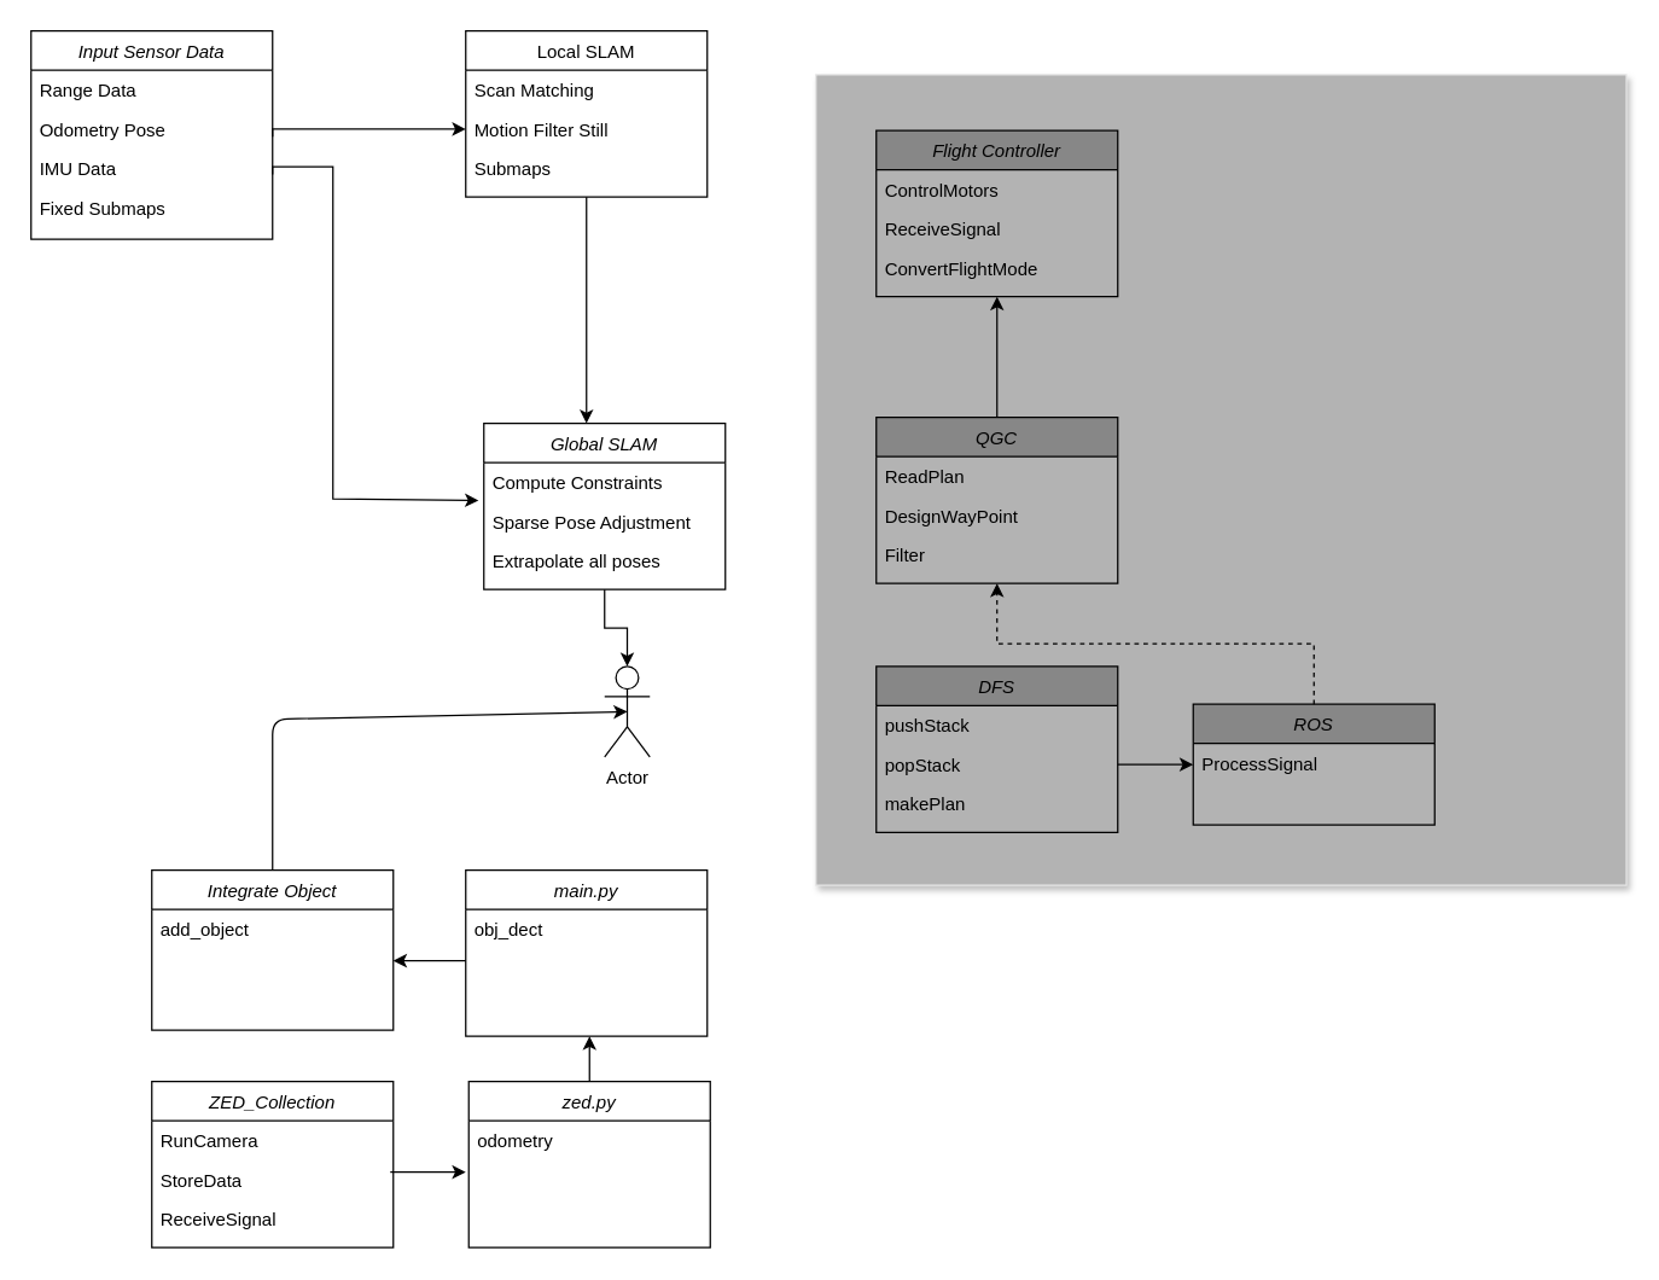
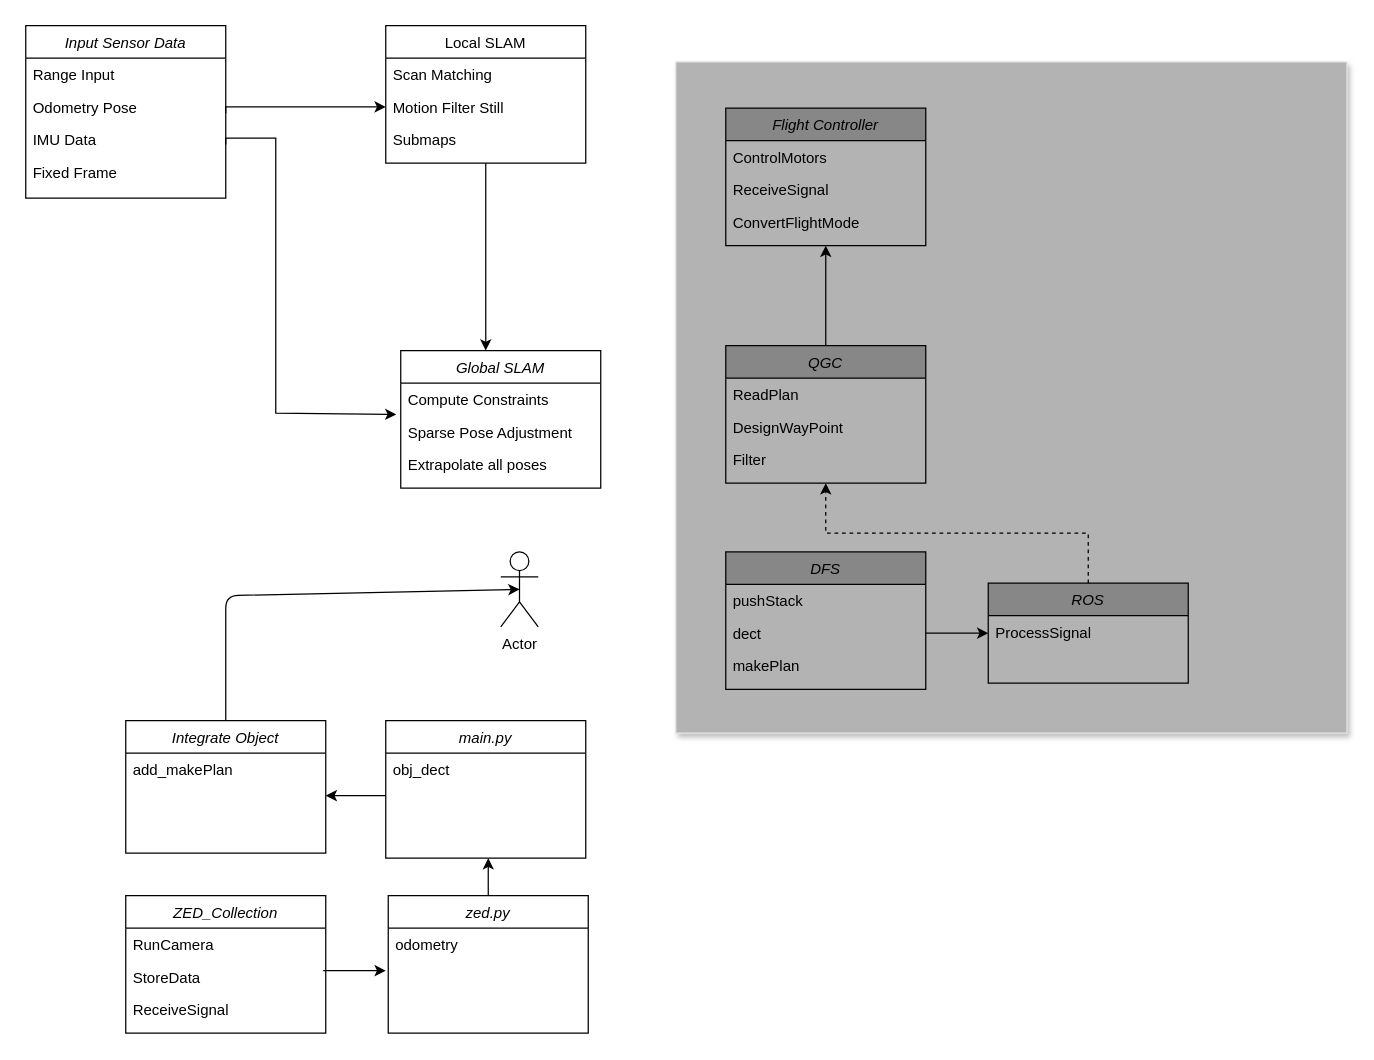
  <mxCell id="0" />
  <mxCell id="1" parent="0" />
  <mxCell id="2" value="" style="whiteSpace=wrap;html=1;aspect=fixed;shadow=1;strokeColor=#E6E6E6;fillColor=#B3B3B3;" parent="1" vertex="1"><mxGeometry x="540" y="49" width="537" height="537" as="geometry" /></mxCell>
  <mxCell id="3" value="Input Sensor Data" style="swimlane;fontStyle=2;align=center;verticalAlign=top;childLayout=stackLayout;horizontal=1;startSize=26;horizontalStack=0;resizeParent=1;resizeLast=0;collapsible=1;marginBottom=0;rounded=0;shadow=0;strokeWidth=1;" parent="1" vertex="1"><mxGeometry x="20" y="20" width="160" height="138" as="geometry"><mxRectangle x="230" y="140" width="160" height="26" as="alternateBounds" /></mxGeometry></mxCell>
- <mxCell id="4" value="Range Data" style="text;align=left;verticalAlign=top;spacingLeft=4;spacingRight=4;overflow=hidden;rotatable=0;points=[[0,0.5],[1,0.5]];portConstraint=eastwest;" parent="3" vertex="1"><mxGeometry y="26" width="160" height="26" as="geometry" /></mxCell>
+ <mxCell id="4" value="Range Input" style="text;align=left;verticalAlign=top;spacingLeft=4;spacingRight=4;overflow=hidden;rotatable=0;points=[[0,0.5],[1,0.5]];portConstraint=eastwest;" parent="3" vertex="1"><mxGeometry y="26" width="160" height="26" as="geometry" /></mxCell>
  <mxCell id="5" value="Odometry Pose" style="text;align=left;verticalAlign=top;spacingLeft=4;spacingRight=4;overflow=hidden;rotatable=0;points=[[0,0.5],[1,0.5]];portConstraint=eastwest;rounded=0;shadow=0;html=0;" parent="3" vertex="1"><mxGeometry y="52" width="160" height="26" as="geometry" /></mxCell>
  <mxCell id="6" value="IMU Data" style="text;align=left;verticalAlign=top;spacingLeft=4;spacingRight=4;overflow=hidden;rotatable=0;points=[[0,0.5],[1,0.5]];portConstraint=eastwest;rounded=0;shadow=0;html=0;" parent="3" vertex="1"><mxGeometry y="78" width="160" height="26" as="geometry" /></mxCell>
- <mxCell id="7" value="Fixed Submaps" style="text;align=left;verticalAlign=top;spacingLeft=4;spacingRight=4;overflow=hidden;rotatable=0;points=[[0,0.5],[1,0.5]];portConstraint=eastwest;rounded=0;shadow=0;html=0;" parent="3" vertex="1"><mxGeometry y="104" width="160" height="26" as="geometry" /></mxCell>
+ <mxCell id="7" value="Fixed Frame" style="text;align=left;verticalAlign=top;spacingLeft=4;spacingRight=4;overflow=hidden;rotatable=0;points=[[0,0.5],[1,0.5]];portConstraint=eastwest;rounded=0;shadow=0;html=0;" parent="3" vertex="1"><mxGeometry y="104" width="160" height="26" as="geometry" /></mxCell>
  <mxCell id="8" value="Local SLAM" style="swimlane;fontStyle=0;align=center;verticalAlign=top;childLayout=stackLayout;horizontal=1;startSize=26;horizontalStack=0;resizeParent=1;resizeLast=0;collapsible=1;marginBottom=0;rounded=0;shadow=0;strokeWidth=1;" parent="1" vertex="1"><mxGeometry x="308" y="20" width="160" height="110" as="geometry"><mxRectangle x="550" y="140" width="160" height="26" as="alternateBounds" /></mxGeometry></mxCell>
  <mxCell id="9" value="Scan Matching" style="text;align=left;verticalAlign=top;spacingLeft=4;spacingRight=4;overflow=hidden;rotatable=0;points=[[0,0.5],[1,0.5]];portConstraint=eastwest;" parent="8" vertex="1"><mxGeometry y="26" width="160" height="26" as="geometry" /></mxCell>
  <mxCell id="10" value="Motion Filter Still" style="text;align=left;verticalAlign=top;spacingLeft=4;spacingRight=4;overflow=hidden;rotatable=0;points=[[0,0.5],[1,0.5]];portConstraint=eastwest;rounded=0;shadow=0;html=0;" parent="8" vertex="1"><mxGeometry y="52" width="160" height="26" as="geometry" /></mxCell>
  <mxCell id="11" value="Submaps" style="text;align=left;verticalAlign=top;spacingLeft=4;spacingRight=4;overflow=hidden;rotatable=0;points=[[0,0.5],[1,0.5]];portConstraint=eastwest;rounded=0;shadow=0;html=0;" parent="8" vertex="1"><mxGeometry y="78" width="160" height="26" as="geometry" /></mxCell>
  <mxCell id="12" value="" style="edgeStyle=orthogonalEdgeStyle;rounded=0;orthogonalLoop=1;jettySize=auto;html=1;exitX=1;exitY=0.75;exitDx=0;exitDy=0;entryX=0;entryY=0.5;entryDx=0;entryDy=0;" parent="1" target="10" edge="1"><mxGeometry relative="1" as="geometry"><mxPoint x="180" y="90" as="sourcePoint" /><mxPoint x="270" y="85" as="targetPoint" /><Array as="points"><mxPoint x="180" y="85" /></Array></mxGeometry></mxCell>
  <mxCell id="13" value="" style="edgeStyle=orthogonalEdgeStyle;rounded=0;orthogonalLoop=1;jettySize=auto;html=1;exitX=0.5;exitY=1;exitDx=0;exitDy=0;" parent="1" source="8" edge="1"><mxGeometry relative="1" as="geometry"><mxPoint x="380" y="185" as="sourcePoint" /><mxPoint x="388" y="280" as="targetPoint" /><Array as="points"><mxPoint x="388" y="180" /></Array></mxGeometry></mxCell>
  <mxCell id="14" value="Global SLAM" style="swimlane;fontStyle=2;align=center;verticalAlign=top;childLayout=stackLayout;horizontal=1;startSize=26;horizontalStack=0;resizeParent=1;resizeLast=0;collapsible=1;marginBottom=0;rounded=0;shadow=0;strokeWidth=1;" parent="1" vertex="1"><mxGeometry x="320" y="280" width="160" height="110" as="geometry"><mxRectangle x="230" y="140" width="160" height="26" as="alternateBounds" /></mxGeometry></mxCell>
  <mxCell id="15" value="Compute Constraints" style="text;align=left;verticalAlign=top;spacingLeft=4;spacingRight=4;overflow=hidden;rotatable=0;points=[[0,0.5],[1,0.5]];portConstraint=eastwest;" parent="14" vertex="1"><mxGeometry y="26" width="160" height="26" as="geometry" /></mxCell>
  <mxCell id="16" value="Sparse Pose Adjustment" style="text;align=left;verticalAlign=top;spacingLeft=4;spacingRight=4;overflow=hidden;rotatable=0;points=[[0,0.5],[1,0.5]];portConstraint=eastwest;rounded=0;shadow=0;html=0;" parent="14" vertex="1"><mxGeometry y="52" width="160" height="26" as="geometry" /></mxCell>
  <mxCell id="17" value="Extrapolate all poses" style="text;align=left;verticalAlign=top;spacingLeft=4;spacingRight=4;overflow=hidden;rotatable=0;points=[[0,0.5],[1,0.5]];portConstraint=eastwest;rounded=0;shadow=0;html=0;" parent="14" vertex="1"><mxGeometry y="78" width="160" height="26" as="geometry" /></mxCell>
  <mxCell id="18" value="" style="edgeStyle=orthogonalEdgeStyle;rounded=0;orthogonalLoop=1;jettySize=auto;html=1;exitX=1;exitY=0.75;exitDx=0;exitDy=0;entryX=-0.022;entryY=0.962;entryDx=0;entryDy=0;entryPerimeter=0;" parent="1" target="15" edge="1"><mxGeometry relative="1" as="geometry"><mxPoint x="180" y="115" as="sourcePoint" /><mxPoint x="290" y="330" as="targetPoint" /><Array as="points"><mxPoint x="180" y="110" /><mxPoint x="220" y="110" /><mxPoint x="220" y="330" /></Array></mxGeometry></mxCell>
- <mxCell id="19" value="" style="edgeStyle=orthogonalEdgeStyle;rounded=0;orthogonalLoop=1;jettySize=auto;html=1;exitX=0.5;exitY=1;exitDx=0;exitDy=0;entryX=0.5;entryY=0;entryDx=0;entryDy=0;entryPerimeter=0;" parent="1" source="14" target="47" edge="1"><mxGeometry relative="1" as="geometry"><mxPoint x="120" y="370" as="sourcePoint" /><mxPoint x="400" y="416" as="targetPoint" /><Array as="points" /></mxGeometry></mxCell>
  <mxCell id="20" value="Integrate Object" style="swimlane;fontStyle=2;align=center;verticalAlign=top;childLayout=stackLayout;horizontal=1;startSize=26;horizontalStack=0;resizeParent=1;resizeLast=0;collapsible=1;marginBottom=0;rounded=0;shadow=0;strokeWidth=1;" parent="1" vertex="1"><mxGeometry x="100" y="576" width="160" height="106" as="geometry"><mxRectangle x="230" y="140" width="160" height="26" as="alternateBounds" /></mxGeometry></mxCell>
- <mxCell id="21" value="add_object" style="text;align=left;verticalAlign=top;spacingLeft=4;spacingRight=4;overflow=hidden;rotatable=0;points=[[0,0.5],[1,0.5]];portConstraint=eastwest;" parent="20" vertex="1"><mxGeometry y="26" width="160" height="26" as="geometry" /></mxCell>
+ <mxCell id="21" value="add_makePlan" style="text;align=left;verticalAlign=top;spacingLeft=4;spacingRight=4;overflow=hidden;rotatable=0;points=[[0,0.5],[1,0.5]];portConstraint=eastwest;" parent="20" vertex="1"><mxGeometry y="26" width="160" height="26" as="geometry" /></mxCell>
  <mxCell id="22" value="DFS" style="swimlane;fontStyle=2;align=center;verticalAlign=top;childLayout=stackLayout;horizontal=1;startSize=26;horizontalStack=0;resizeParent=1;resizeLast=0;collapsible=1;marginBottom=0;rounded=0;shadow=0;strokeWidth=1;fillColor=#878787;" parent="1" vertex="1"><mxGeometry x="580" y="441" width="160" height="110" as="geometry"><mxRectangle x="230" y="140" width="160" height="26" as="alternateBounds" /></mxGeometry></mxCell>
  <mxCell id="23" value="pushStack" style="text;align=left;verticalAlign=top;spacingLeft=4;spacingRight=4;overflow=hidden;rotatable=0;points=[[0,0.5],[1,0.5]];portConstraint=eastwest;" parent="22" vertex="1"><mxGeometry y="26" width="160" height="26" as="geometry" /></mxCell>
- <mxCell id="24" value="popStack" style="text;align=left;verticalAlign=top;spacingLeft=4;spacingRight=4;overflow=hidden;rotatable=0;points=[[0,0.5],[1,0.5]];portConstraint=eastwest;rounded=0;shadow=0;html=0;" parent="22" vertex="1"><mxGeometry y="52" width="160" height="26" as="geometry" /></mxCell>
+ <mxCell id="24" value="dect" style="text;align=left;verticalAlign=top;spacingLeft=4;spacingRight=4;overflow=hidden;rotatable=0;points=[[0,0.5],[1,0.5]];portConstraint=eastwest;rounded=0;shadow=0;html=0;" parent="22" vertex="1"><mxGeometry y="52" width="160" height="26" as="geometry" /></mxCell>
  <mxCell id="25" value="makePlan" style="text;align=left;verticalAlign=top;spacingLeft=4;spacingRight=4;overflow=hidden;rotatable=0;points=[[0,0.5],[1,0.5]];portConstraint=eastwest;rounded=0;shadow=0;html=0;" parent="22" vertex="1"><mxGeometry y="78" width="160" height="26" as="geometry" /></mxCell>
  <mxCell id="26" value="ROS" style="swimlane;fontStyle=2;align=center;verticalAlign=top;childLayout=stackLayout;horizontal=1;startSize=26;horizontalStack=0;resizeParent=1;resizeLast=0;collapsible=1;marginBottom=0;rounded=0;shadow=0;strokeWidth=1;fillColor=#878787;" parent="1" vertex="1"><mxGeometry x="790" y="466" width="160" height="80" as="geometry"><mxRectangle x="230" y="140" width="160" height="26" as="alternateBounds" /></mxGeometry></mxCell>
  <mxCell id="27" value="ProcessSignal" style="text;align=left;verticalAlign=top;spacingLeft=4;spacingRight=4;overflow=hidden;rotatable=0;points=[[0,0.5],[1,0.5]];portConstraint=eastwest;" parent="26" vertex="1"><mxGeometry y="26" width="160" height="26" as="geometry" /></mxCell>
  <mxCell id="28" value="" style="edgeStyle=orthogonalEdgeStyle;rounded=0;orthogonalLoop=1;jettySize=auto;html=1;exitX=1;exitY=0.5;exitDx=0;exitDy=0;entryX=0;entryY=0.5;entryDx=0;entryDy=0;" parent="1" source="24" edge="1"><mxGeometry relative="1" as="geometry"><mxPoint x="637.5" y="301" as="sourcePoint" /><mxPoint x="790" y="506" as="targetPoint" /><Array as="points"><mxPoint x="740" y="506" /><mxPoint x="740" y="506" /></Array></mxGeometry></mxCell>
  <mxCell id="29" value="Flight Controller" style="swimlane;fontStyle=2;align=center;verticalAlign=top;childLayout=stackLayout;horizontal=1;startSize=26;horizontalStack=0;resizeParent=1;resizeLast=0;collapsible=1;marginBottom=0;rounded=0;shadow=0;strokeWidth=1;fillColor=#878787;" parent="1" vertex="1"><mxGeometry x="580" y="86" width="160" height="110" as="geometry"><mxRectangle x="230" y="140" width="160" height="26" as="alternateBounds" /></mxGeometry></mxCell>
  <mxCell id="30" value="ControlMotors" style="text;align=left;verticalAlign=top;spacingLeft=4;spacingRight=4;overflow=hidden;rotatable=0;points=[[0,0.5],[1,0.5]];portConstraint=eastwest;" parent="29" vertex="1"><mxGeometry y="26" width="160" height="26" as="geometry" /></mxCell>
  <mxCell id="31" value="ReceiveSignal" style="text;align=left;verticalAlign=top;spacingLeft=4;spacingRight=4;overflow=hidden;rotatable=0;points=[[0,0.5],[1,0.5]];portConstraint=eastwest;rounded=0;shadow=0;html=0;" parent="29" vertex="1"><mxGeometry y="52" width="160" height="26" as="geometry" /></mxCell>
  <mxCell id="32" value="ConvertFlightMode" style="text;align=left;verticalAlign=top;spacingLeft=4;spacingRight=4;overflow=hidden;rotatable=0;points=[[0,0.5],[1,0.5]];portConstraint=eastwest;rounded=0;shadow=0;html=0;" parent="29" vertex="1"><mxGeometry y="78" width="160" height="26" as="geometry" /></mxCell>
  <mxCell id="33" value="" style="edgeStyle=orthogonalEdgeStyle;rounded=0;orthogonalLoop=1;jettySize=auto;html=1;entryX=0.5;entryY=1;entryDx=0;entryDy=0;exitX=0.5;exitY=0;exitDx=0;exitDy=0;dashed=1;" parent="1" source="26" target="34" edge="1"><mxGeometry relative="1" as="geometry"><mxPoint x="881" y="491" as="sourcePoint" /><mxPoint x="920" y="496" as="targetPoint" /><Array as="points" /></mxGeometry></mxCell>
  <mxCell id="34" value="QGC" style="swimlane;fontStyle=2;align=center;verticalAlign=top;childLayout=stackLayout;horizontal=1;startSize=26;horizontalStack=0;resizeParent=1;resizeLast=0;collapsible=1;marginBottom=0;rounded=0;shadow=0;strokeWidth=1;fillColor=#878787;" parent="1" vertex="1"><mxGeometry x="580" y="276" width="160" height="110" as="geometry"><mxRectangle x="230" y="140" width="160" height="26" as="alternateBounds" /></mxGeometry></mxCell>
  <mxCell id="35" value="ReadPlan" style="text;align=left;verticalAlign=top;spacingLeft=4;spacingRight=4;overflow=hidden;rotatable=0;points=[[0,0.5],[1,0.5]];portConstraint=eastwest;" parent="34" vertex="1"><mxGeometry y="26" width="160" height="26" as="geometry" /></mxCell>
  <mxCell id="36" value="DesignWayPoint" style="text;align=left;verticalAlign=top;spacingLeft=4;spacingRight=4;overflow=hidden;rotatable=0;points=[[0,0.5],[1,0.5]];portConstraint=eastwest;rounded=0;shadow=0;html=0;" parent="34" vertex="1"><mxGeometry y="52" width="160" height="26" as="geometry" /></mxCell>
  <mxCell id="37" value="Filter" style="text;align=left;verticalAlign=top;spacingLeft=4;spacingRight=4;overflow=hidden;rotatable=0;points=[[0,0.5],[1,0.5]];portConstraint=eastwest;rounded=0;shadow=0;html=0;" parent="34" vertex="1"><mxGeometry y="78" width="160" height="26" as="geometry" /></mxCell>
  <mxCell id="38" value="" style="edgeStyle=orthogonalEdgeStyle;rounded=0;orthogonalLoop=1;jettySize=auto;html=1;exitX=0.5;exitY=0;exitDx=0;exitDy=0;" parent="1" source="34" edge="1"><mxGeometry relative="1" as="geometry"><mxPoint x="639.5" y="166" as="sourcePoint" /><mxPoint x="660" y="196" as="targetPoint" /><Array as="points"><mxPoint x="660" y="206" /></Array></mxGeometry></mxCell>
  <mxCell id="39" value="ZED_Collection" style="swimlane;fontStyle=2;align=center;verticalAlign=top;childLayout=stackLayout;horizontal=1;startSize=26;horizontalStack=0;resizeParent=1;resizeLast=0;collapsible=1;marginBottom=0;rounded=0;shadow=0;strokeWidth=1;" parent="1" vertex="1"><mxGeometry x="100" y="716" width="160" height="110" as="geometry"><mxRectangle x="230" y="140" width="160" height="26" as="alternateBounds" /></mxGeometry></mxCell>
  <mxCell id="40" value="RunCamera" style="text;align=left;verticalAlign=top;spacingLeft=4;spacingRight=4;overflow=hidden;rotatable=0;points=[[0,0.5],[1,0.5]];portConstraint=eastwest;" parent="39" vertex="1"><mxGeometry y="26" width="160" height="26" as="geometry" /></mxCell>
  <mxCell id="41" value="StoreData" style="text;align=left;verticalAlign=top;spacingLeft=4;spacingRight=4;overflow=hidden;rotatable=0;points=[[0,0.5],[1,0.5]];portConstraint=eastwest;rounded=0;shadow=0;html=0;" parent="39" vertex="1"><mxGeometry y="52" width="160" height="26" as="geometry" /></mxCell>
  <mxCell id="42" value="ReceiveSignal" style="text;align=left;verticalAlign=top;spacingLeft=4;spacingRight=4;overflow=hidden;rotatable=0;points=[[0,0.5],[1,0.5]];portConstraint=eastwest;rounded=0;shadow=0;html=0;" parent="39" vertex="1"><mxGeometry y="78" width="160" height="26" as="geometry" /></mxCell>
  <mxCell id="43" value="zed.py" style="swimlane;fontStyle=2;align=center;verticalAlign=top;childLayout=stackLayout;horizontal=1;startSize=26;horizontalStack=0;resizeParent=1;resizeLast=0;collapsible=1;marginBottom=0;rounded=0;shadow=0;strokeWidth=1;" parent="1" vertex="1"><mxGeometry x="310" y="716" width="160" height="110" as="geometry"><mxRectangle x="230" y="140" width="160" height="26" as="alternateBounds" /></mxGeometry></mxCell>
  <mxCell id="44" value="odometry" style="text;align=left;verticalAlign=top;spacingLeft=4;spacingRight=4;overflow=hidden;rotatable=0;points=[[0,0.5],[1,0.5]];portConstraint=eastwest;" parent="43" vertex="1"><mxGeometry y="26" width="160" height="26" as="geometry" /></mxCell>
  <mxCell id="45" value="main.py" style="swimlane;fontStyle=2;align=center;verticalAlign=top;childLayout=stackLayout;horizontal=1;startSize=26;horizontalStack=0;resizeParent=1;resizeLast=0;collapsible=1;marginBottom=0;rounded=0;shadow=0;strokeWidth=1;" parent="1" vertex="1"><mxGeometry x="308" y="576" width="160" height="110" as="geometry"><mxRectangle x="230" y="140" width="160" height="26" as="alternateBounds" /></mxGeometry></mxCell>
  <mxCell id="46" value="obj_dect" style="text;align=left;verticalAlign=top;spacingLeft=4;spacingRight=4;overflow=hidden;rotatable=0;points=[[0,0.5],[1,0.5]];portConstraint=eastwest;" parent="45" vertex="1"><mxGeometry y="26" width="160" height="26" as="geometry" /></mxCell>
  <mxCell id="47" value="Actor" style="shape=umlActor;verticalLabelPosition=bottom;verticalAlign=top;html=1;outlineConnect=0;" parent="1" vertex="1"><mxGeometry x="400" y="441" width="30" height="60" as="geometry" /></mxCell>
  <mxCell id="48" value="" style="endArrow=classic;html=1;" parent="1" edge="1"><mxGeometry width="50" height="50" relative="1" as="geometry"><mxPoint x="258" y="776" as="sourcePoint" /><mxPoint x="308" y="776" as="targetPoint" /></mxGeometry></mxCell>
  <mxCell id="49" value="" style="endArrow=classic;html=1;exitX=0.5;exitY=0;exitDx=0;exitDy=0;" parent="1" source="43" edge="1"><mxGeometry width="50" height="50" relative="1" as="geometry"><mxPoint x="490" y="706" as="sourcePoint" /><mxPoint x="390" y="686" as="targetPoint" /></mxGeometry></mxCell>
  <mxCell id="50" value="" style="endArrow=classic;html=1;" parent="1" edge="1"><mxGeometry width="50" height="50" relative="1" as="geometry"><mxPoint x="308" y="636" as="sourcePoint" /><mxPoint x="260" y="636" as="targetPoint" /></mxGeometry></mxCell>
  <mxCell id="51" value="" style="endArrow=classic;html=1;entryX=0.5;entryY=0.5;entryDx=0;entryDy=0;entryPerimeter=0;" parent="1" target="47" edge="1"><mxGeometry width="50" height="50" relative="1" as="geometry"><mxPoint x="180" y="576" as="sourcePoint" /><mxPoint x="180" y="486" as="targetPoint" /><Array as="points"><mxPoint x="180" y="476" /></Array></mxGeometry></mxCell>
